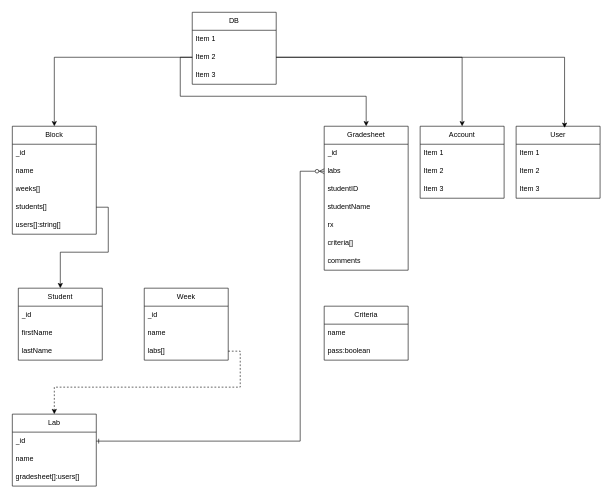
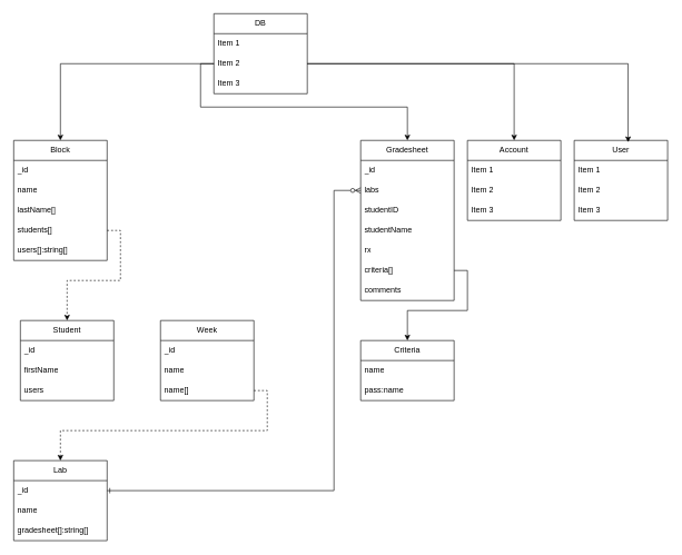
  <mxCell id="0" />
  <mxCell id="1" parent="0" />
  <mxCell id="2" value="DB" style="swimlane;fontStyle=0;childLayout=stackLayout;horizontal=1;startSize=30;horizontalStack=0;resizeParent=1;resizeParentMax=0;resizeLast=0;collapsible=1;marginBottom=0;whiteSpace=wrap;html=1;" vertex="1" parent="1"><mxGeometry x="320" y="20" width="140" height="120" as="geometry" /></mxCell>
  <mxCell id="3" value="Item 1" style="text;strokeColor=none;fillColor=none;align=left;verticalAlign=middle;spacingLeft=4;spacingRight=4;overflow=hidden;points=[[0,0.5],[1,0.5]];portConstraint=eastwest;rotatable=0;whiteSpace=wrap;html=1;" vertex="1" parent="2"><mxGeometry y="30" width="140" height="30" as="geometry" /></mxCell>
  <mxCell id="4" value="Item 2" style="text;strokeColor=none;fillColor=none;align=left;verticalAlign=middle;spacingLeft=4;spacingRight=4;overflow=hidden;points=[[0,0.5],[1,0.5]];portConstraint=eastwest;rotatable=0;whiteSpace=wrap;html=1;" vertex="1" parent="2"><mxGeometry y="60" width="140" height="30" as="geometry" /></mxCell>
  <mxCell id="5" value="Item 3" style="text;strokeColor=none;fillColor=none;align=left;verticalAlign=middle;spacingLeft=4;spacingRight=4;overflow=hidden;points=[[0,0.5],[1,0.5]];portConstraint=eastwest;rotatable=0;whiteSpace=wrap;html=1;" vertex="1" parent="2"><mxGeometry y="90" width="140" height="30" as="geometry" /></mxCell>
  <mxCell id="6" value="Block" style="swimlane;fontStyle=0;childLayout=stackLayout;horizontal=1;startSize=30;horizontalStack=0;resizeParent=1;resizeParentMax=0;resizeLast=0;collapsible=1;marginBottom=0;whiteSpace=wrap;html=1;" vertex="1" parent="1"><mxGeometry x="20" y="210" width="140" height="180" as="geometry" /></mxCell>
  <mxCell id="7" value="_id" style="text;strokeColor=none;fillColor=none;align=left;verticalAlign=middle;spacingLeft=4;spacingRight=4;overflow=hidden;points=[[0,0.5],[1,0.5]];portConstraint=eastwest;rotatable=0;whiteSpace=wrap;html=1;" vertex="1" parent="6"><mxGeometry y="30" width="140" height="30" as="geometry" /></mxCell>
  <mxCell id="8" value="name" style="text;strokeColor=none;fillColor=none;align=left;verticalAlign=middle;spacingLeft=4;spacingRight=4;overflow=hidden;points=[[0,0.5],[1,0.5]];portConstraint=eastwest;rotatable=0;whiteSpace=wrap;html=1;" vertex="1" parent="6"><mxGeometry y="60" width="140" height="30" as="geometry" /></mxCell>
- <mxCell id="9" value="weeks[]" style="text;strokeColor=none;fillColor=none;align=left;verticalAlign=middle;spacingLeft=4;spacingRight=4;overflow=hidden;points=[[0,0.5],[1,0.5]];portConstraint=eastwest;rotatable=0;whiteSpace=wrap;html=1;" vertex="1" parent="6"><mxGeometry y="90" width="140" height="30" as="geometry" /></mxCell>
+ <mxCell id="9" value="lastName[]" style="text;strokeColor=none;fillColor=none;align=left;verticalAlign=middle;spacingLeft=4;spacingRight=4;overflow=hidden;points=[[0,0.5],[1,0.5]];portConstraint=eastwest;rotatable=0;whiteSpace=wrap;html=1;" vertex="1" parent="6"><mxGeometry y="90" width="140" height="30" as="geometry" /></mxCell>
  <mxCell id="10" value="students[]" style="text;strokeColor=none;fillColor=none;align=left;verticalAlign=middle;spacingLeft=4;spacingRight=4;overflow=hidden;points=[[0,0.5],[1,0.5]];portConstraint=eastwest;rotatable=0;whiteSpace=wrap;html=1;" vertex="1" parent="6"><mxGeometry y="120" width="140" height="30" as="geometry" /></mxCell>
  <mxCell id="11" value="users[]:string[]" style="text;strokeColor=none;fillColor=none;align=left;verticalAlign=middle;spacingLeft=4;spacingRight=4;overflow=hidden;points=[[0,0.5],[1,0.5]];portConstraint=eastwest;rotatable=0;whiteSpace=wrap;html=1;" vertex="1" parent="6"><mxGeometry y="150" width="140" height="30" as="geometry" /></mxCell>
  <mxCell id="12" value="Account" style="swimlane;fontStyle=0;childLayout=stackLayout;horizontal=1;startSize=30;horizontalStack=0;resizeParent=1;resizeParentMax=0;resizeLast=0;collapsible=1;marginBottom=0;whiteSpace=wrap;html=1;" vertex="1" parent="1"><mxGeometry x="700" y="210" width="140" height="120" as="geometry" /></mxCell>
  <mxCell id="13" value="Item 1" style="text;strokeColor=none;fillColor=none;align=left;verticalAlign=middle;spacingLeft=4;spacingRight=4;overflow=hidden;points=[[0,0.5],[1,0.5]];portConstraint=eastwest;rotatable=0;whiteSpace=wrap;html=1;" vertex="1" parent="12"><mxGeometry y="30" width="140" height="30" as="geometry" /></mxCell>
  <mxCell id="14" value="Item 2" style="text;strokeColor=none;fillColor=none;align=left;verticalAlign=middle;spacingLeft=4;spacingRight=4;overflow=hidden;points=[[0,0.5],[1,0.5]];portConstraint=eastwest;rotatable=0;whiteSpace=wrap;html=1;" vertex="1" parent="12"><mxGeometry y="60" width="140" height="30" as="geometry" /></mxCell>
  <mxCell id="15" value="Item 3" style="text;strokeColor=none;fillColor=none;align=left;verticalAlign=middle;spacingLeft=4;spacingRight=4;overflow=hidden;points=[[0,0.5],[1,0.5]];portConstraint=eastwest;rotatable=0;whiteSpace=wrap;html=1;" vertex="1" parent="12"><mxGeometry y="90" width="140" height="30" as="geometry" /></mxCell>
  <mxCell id="16" value="User" style="swimlane;fontStyle=0;childLayout=stackLayout;horizontal=1;startSize=30;horizontalStack=0;resizeParent=1;resizeParentMax=0;resizeLast=0;collapsible=1;marginBottom=0;whiteSpace=wrap;html=1;" vertex="1" parent="1"><mxGeometry x="860" y="210" width="140" height="120" as="geometry" /></mxCell>
  <mxCell id="17" value="Item 1" style="text;strokeColor=none;fillColor=none;align=left;verticalAlign=middle;spacingLeft=4;spacingRight=4;overflow=hidden;points=[[0,0.5],[1,0.5]];portConstraint=eastwest;rotatable=0;whiteSpace=wrap;html=1;" vertex="1" parent="16"><mxGeometry y="30" width="140" height="30" as="geometry" /></mxCell>
  <mxCell id="18" value="Item 2" style="text;strokeColor=none;fillColor=none;align=left;verticalAlign=middle;spacingLeft=4;spacingRight=4;overflow=hidden;points=[[0,0.5],[1,0.5]];portConstraint=eastwest;rotatable=0;whiteSpace=wrap;html=1;" vertex="1" parent="16"><mxGeometry y="60" width="140" height="30" as="geometry" /></mxCell>
  <mxCell id="19" value="Item 3" style="text;strokeColor=none;fillColor=none;align=left;verticalAlign=middle;spacingLeft=4;spacingRight=4;overflow=hidden;points=[[0,0.5],[1,0.5]];portConstraint=eastwest;rotatable=0;whiteSpace=wrap;html=1;" vertex="1" parent="16"><mxGeometry y="90" width="140" height="30" as="geometry" /></mxCell>
  <mxCell id="20" value="Gradesheet" style="swimlane;fontStyle=0;childLayout=stackLayout;horizontal=1;startSize=30;horizontalStack=0;resizeParent=1;resizeParentMax=0;resizeLast=0;collapsible=1;marginBottom=0;whiteSpace=wrap;html=1;" vertex="1" parent="1"><mxGeometry x="540" y="210" width="140" height="240" as="geometry" /></mxCell>
  <mxCell id="21" value="_id" style="text;strokeColor=none;fillColor=none;align=left;verticalAlign=middle;spacingLeft=4;spacingRight=4;overflow=hidden;points=[[0,0.5],[1,0.5]];portConstraint=eastwest;rotatable=0;whiteSpace=wrap;html=1;" vertex="1" parent="20"><mxGeometry y="30" width="140" height="30" as="geometry" /></mxCell>
  <mxCell id="22" value="labs" style="text;strokeColor=none;fillColor=none;align=left;verticalAlign=middle;spacingLeft=4;spacingRight=4;overflow=hidden;points=[[0,0.5],[1,0.5]];portConstraint=eastwest;rotatable=0;whiteSpace=wrap;html=1;" vertex="1" parent="20"><mxGeometry y="60" width="140" height="30" as="geometry" /></mxCell>
  <mxCell id="23" value="studentID" style="text;strokeColor=none;fillColor=none;align=left;verticalAlign=middle;spacingLeft=4;spacingRight=4;overflow=hidden;points=[[0,0.5],[1,0.5]];portConstraint=eastwest;rotatable=0;whiteSpace=wrap;html=1;" vertex="1" parent="20"><mxGeometry y="90" width="140" height="30" as="geometry" /></mxCell>
  <mxCell id="24" value="studentName" style="text;strokeColor=none;fillColor=none;align=left;verticalAlign=middle;spacingLeft=4;spacingRight=4;overflow=hidden;points=[[0,0.5],[1,0.5]];portConstraint=eastwest;rotatable=0;whiteSpace=wrap;html=1;" vertex="1" parent="20"><mxGeometry y="120" width="140" height="30" as="geometry" /></mxCell>
  <mxCell id="25" value="rx" style="text;strokeColor=none;fillColor=none;align=left;verticalAlign=middle;spacingLeft=4;spacingRight=4;overflow=hidden;points=[[0,0.5],[1,0.5]];portConstraint=eastwest;rotatable=0;whiteSpace=wrap;html=1;" vertex="1" parent="20"><mxGeometry y="150" width="140" height="30" as="geometry" /></mxCell>
  <mxCell id="26" value="criteria[]" style="text;strokeColor=none;fillColor=none;align=left;verticalAlign=middle;spacingLeft=4;spacingRight=4;overflow=hidden;points=[[0,0.5],[1,0.5]];portConstraint=eastwest;rotatable=0;whiteSpace=wrap;html=1;" vertex="1" parent="20"><mxGeometry y="180" width="140" height="30" as="geometry" /></mxCell>
  <mxCell id="27" value="comments" style="text;strokeColor=none;fillColor=none;align=left;verticalAlign=middle;spacingLeft=4;spacingRight=4;overflow=hidden;points=[[0,0.5],[1,0.5]];portConstraint=eastwest;rotatable=0;whiteSpace=wrap;html=1;" vertex="1" parent="20"><mxGeometry y="210" width="140" height="30" as="geometry" /></mxCell>
  <mxCell id="28" value="Week" style="swimlane;fontStyle=0;childLayout=stackLayout;horizontal=1;startSize=30;horizontalStack=0;resizeParent=1;resizeParentMax=0;resizeLast=0;collapsible=1;marginBottom=0;whiteSpace=wrap;html=1;" vertex="1" parent="1"><mxGeometry x="240" y="480" width="140" height="120" as="geometry" /></mxCell>
  <mxCell id="29" value="_id" style="text;strokeColor=none;fillColor=none;align=left;verticalAlign=middle;spacingLeft=4;spacingRight=4;overflow=hidden;points=[[0,0.5],[1,0.5]];portConstraint=eastwest;rotatable=0;whiteSpace=wrap;html=1;" vertex="1" parent="28"><mxGeometry y="30" width="140" height="30" as="geometry" /></mxCell>
  <mxCell id="30" value="name" style="text;strokeColor=none;fillColor=none;align=left;verticalAlign=middle;spacingLeft=4;spacingRight=4;overflow=hidden;points=[[0,0.5],[1,0.5]];portConstraint=eastwest;rotatable=0;whiteSpace=wrap;html=1;" vertex="1" parent="28"><mxGeometry y="60" width="140" height="30" as="geometry" /></mxCell>
- <mxCell id="31" value="labs[]" style="text;strokeColor=none;fillColor=none;align=left;verticalAlign=middle;spacingLeft=4;spacingRight=4;overflow=hidden;points=[[0,0.5],[1,0.5]];portConstraint=eastwest;rotatable=0;whiteSpace=wrap;html=1;" vertex="1" parent="28"><mxGeometry y="90" width="140" height="30" as="geometry" /></mxCell>
+ <mxCell id="31" value="name[]" style="text;strokeColor=none;fillColor=none;align=left;verticalAlign=middle;spacingLeft=4;spacingRight=4;overflow=hidden;points=[[0,0.5],[1,0.5]];portConstraint=eastwest;rotatable=0;whiteSpace=wrap;html=1;" vertex="1" parent="28"><mxGeometry y="90" width="140" height="30" as="geometry" /></mxCell>
  <mxCell id="32" value="Lab" style="swimlane;fontStyle=0;childLayout=stackLayout;horizontal=1;startSize=30;horizontalStack=0;resizeParent=1;resizeParentMax=0;resizeLast=0;collapsible=1;marginBottom=0;whiteSpace=wrap;html=1;" vertex="1" parent="1"><mxGeometry x="20" y="690" width="140" height="120" as="geometry" /></mxCell>
  <mxCell id="33" value="_id" style="text;strokeColor=none;fillColor=none;align=left;verticalAlign=middle;spacingLeft=4;spacingRight=4;overflow=hidden;points=[[0,0.5],[1,0.5]];portConstraint=eastwest;rotatable=0;whiteSpace=wrap;html=1;" vertex="1" parent="32"><mxGeometry y="30" width="140" height="30" as="geometry" /></mxCell>
  <mxCell id="34" value="name" style="text;strokeColor=none;fillColor=none;align=left;verticalAlign=middle;spacingLeft=4;spacingRight=4;overflow=hidden;points=[[0,0.5],[1,0.5]];portConstraint=eastwest;rotatable=0;whiteSpace=wrap;html=1;" vertex="1" parent="32"><mxGeometry y="60" width="140" height="30" as="geometry" /></mxCell>
- <mxCell id="35" value="gradesheet[]:users[]" style="text;strokeColor=none;fillColor=none;align=left;verticalAlign=middle;spacingLeft=4;spacingRight=4;overflow=hidden;points=[[0,0.5],[1,0.5]];portConstraint=eastwest;rotatable=0;whiteSpace=wrap;html=1;" vertex="1" parent="32"><mxGeometry y="90" width="140" height="30" as="geometry" /></mxCell>
+ <mxCell id="35" value="gradesheet[]:string[]" style="text;strokeColor=none;fillColor=none;align=left;verticalAlign=middle;spacingLeft=4;spacingRight=4;overflow=hidden;points=[[0,0.5],[1,0.5]];portConstraint=eastwest;rotatable=0;whiteSpace=wrap;html=1;" vertex="1" parent="32"><mxGeometry y="90" width="140" height="30" as="geometry" /></mxCell>
  <mxCell id="36" style="edgeStyle=orthogonalEdgeStyle;rounded=0;orthogonalLoop=1;jettySize=auto;html=1;exitX=1;exitY=0.5;exitDx=0;exitDy=0;dashed=1;" edge="1" parent="1" source="31" target="32"><mxGeometry relative="1" as="geometry" /></mxCell>
  <mxCell id="37" style="edgeStyle=orthogonalEdgeStyle;rounded=0;orthogonalLoop=1;jettySize=auto;html=1;exitX=0;exitY=0.5;exitDx=0;exitDy=0;startArrow=ERzeroToMany;startFill=0;endArrow=ERone;endFill=0;" edge="1" parent="1" source="22" target="33"><mxGeometry relative="1" as="geometry"><mxPoint x="660" y="280" as="sourcePoint" /><mxPoint x="280" y="730" as="targetPoint" /><Array as="points"><mxPoint x="500" y="285" /><mxPoint x="500" y="735" /></Array></mxGeometry></mxCell>
  <mxCell id="38" style="edgeStyle=orthogonalEdgeStyle;rounded=0;orthogonalLoop=1;jettySize=auto;html=1;exitX=0;exitY=0.5;exitDx=0;exitDy=0;entryX=0.5;entryY=0;entryDx=0;entryDy=0;" edge="1" parent="1" source="4" target="6"><mxGeometry relative="1" as="geometry" /></mxCell>
  <mxCell id="39" style="edgeStyle=orthogonalEdgeStyle;rounded=0;orthogonalLoop=1;jettySize=auto;html=1;exitX=1;exitY=0.5;exitDx=0;exitDy=0;entryX=0.577;entryY=0.022;entryDx=0;entryDy=0;entryPerimeter=0;" edge="1" parent="1" source="4" target="16"><mxGeometry relative="1" as="geometry" /></mxCell>
  <mxCell id="40" style="edgeStyle=orthogonalEdgeStyle;rounded=0;orthogonalLoop=1;jettySize=auto;html=1;exitX=1;exitY=0.5;exitDx=0;exitDy=0;entryX=0.5;entryY=0;entryDx=0;entryDy=0;" edge="1" parent="1" source="4" target="12"><mxGeometry relative="1" as="geometry"><mxPoint x="470" y="105" as="sourcePoint" /><mxPoint x="751" y="223" as="targetPoint" /></mxGeometry></mxCell>
  <mxCell id="41" style="edgeStyle=orthogonalEdgeStyle;rounded=0;orthogonalLoop=1;jettySize=auto;html=1;exitX=0;exitY=0.5;exitDx=0;exitDy=0;entryX=0.5;entryY=0;entryDx=0;entryDy=0;" edge="1" parent="1" source="4" target="20"><mxGeometry relative="1" as="geometry"><mxPoint x="330" y="105" as="sourcePoint" /><mxPoint x="100" y="220" as="targetPoint" /></mxGeometry></mxCell>
  <mxCell id="42" value="Criteria" style="swimlane;fontStyle=0;childLayout=stackLayout;horizontal=1;startSize=30;horizontalStack=0;resizeParent=1;resizeParentMax=0;resizeLast=0;collapsible=1;marginBottom=0;whiteSpace=wrap;html=1;" vertex="1" parent="1"><mxGeometry x="540" y="510" width="140" height="90" as="geometry" /></mxCell>
  <mxCell id="43" value="name" style="text;strokeColor=none;fillColor=none;align=left;verticalAlign=middle;spacingLeft=4;spacingRight=4;overflow=hidden;points=[[0,0.5],[1,0.5]];portConstraint=eastwest;rotatable=0;whiteSpace=wrap;html=1;" vertex="1" parent="42"><mxGeometry y="30" width="140" height="30" as="geometry" /></mxCell>
- <mxCell id="44" value="pass:boolean" style="text;strokeColor=none;fillColor=none;align=left;verticalAlign=middle;spacingLeft=4;spacingRight=4;overflow=hidden;points=[[0,0.5],[1,0.5]];portConstraint=eastwest;rotatable=0;whiteSpace=wrap;html=1;" vertex="1" parent="42"><mxGeometry y="60" width="140" height="30" as="geometry" /></mxCell>
+ <mxCell id="44" value="pass:name" style="text;strokeColor=none;fillColor=none;align=left;verticalAlign=middle;spacingLeft=4;spacingRight=4;overflow=hidden;points=[[0,0.5],[1,0.5]];portConstraint=eastwest;rotatable=0;whiteSpace=wrap;html=1;" vertex="1" parent="42"><mxGeometry y="60" width="140" height="30" as="geometry" /></mxCell>
+ <mxCell id="45" style="edgeStyle=orthogonalEdgeStyle;rounded=0;orthogonalLoop=1;jettySize=auto;html=1;exitX=1;exitY=0.5;exitDx=0;exitDy=0;entryX=0.5;entryY=0;entryDx=0;entryDy=0;" edge="1" parent="1" source="26" target="42"><mxGeometry relative="1" as="geometry" /></mxCell>
  <mxCell id="46" value="Student" style="swimlane;fontStyle=0;childLayout=stackLayout;horizontal=1;startSize=30;horizontalStack=0;resizeParent=1;resizeParentMax=0;resizeLast=0;collapsible=1;marginBottom=0;whiteSpace=wrap;html=1;" vertex="1" parent="1"><mxGeometry x="30" y="480" width="140" height="120" as="geometry" /></mxCell>
  <mxCell id="47" value="_id" style="text;strokeColor=none;fillColor=none;align=left;verticalAlign=middle;spacingLeft=4;spacingRight=4;overflow=hidden;points=[[0,0.5],[1,0.5]];portConstraint=eastwest;rotatable=0;whiteSpace=wrap;html=1;" vertex="1" parent="46"><mxGeometry y="30" width="140" height="30" as="geometry" /></mxCell>
  <mxCell id="48" value="firstName" style="text;strokeColor=none;fillColor=none;align=left;verticalAlign=middle;spacingLeft=4;spacingRight=4;overflow=hidden;points=[[0,0.5],[1,0.5]];portConstraint=eastwest;rotatable=0;whiteSpace=wrap;html=1;" vertex="1" parent="46"><mxGeometry y="60" width="140" height="30" as="geometry" /></mxCell>
- <mxCell id="49" value="lastName" style="text;strokeColor=none;fillColor=none;align=left;verticalAlign=middle;spacingLeft=4;spacingRight=4;overflow=hidden;points=[[0,0.5],[1,0.5]];portConstraint=eastwest;rotatable=0;whiteSpace=wrap;html=1;" vertex="1" parent="46"><mxGeometry y="90" width="140" height="30" as="geometry" /></mxCell>
- <mxCell id="50" style="edgeStyle=orthogonalEdgeStyle;rounded=0;orthogonalLoop=1;jettySize=auto;html=1;exitX=1;exitY=0.5;exitDx=0;exitDy=0;entryX=0.5;entryY=0;entryDx=0;entryDy=0;" edge="1" parent="1" source="10" target="46"><mxGeometry relative="1" as="geometry" /></mxCell>
+ <mxCell id="49" value="users" style="text;strokeColor=none;fillColor=none;align=left;verticalAlign=middle;spacingLeft=4;spacingRight=4;overflow=hidden;points=[[0,0.5],[1,0.5]];portConstraint=eastwest;rotatable=0;whiteSpace=wrap;html=1;" vertex="1" parent="46"><mxGeometry y="90" width="140" height="30" as="geometry" /></mxCell>
+ <mxCell id="50" style="edgeStyle=orthogonalEdgeStyle;rounded=0;orthogonalLoop=1;jettySize=auto;html=1;exitX=1;exitY=0.5;exitDx=0;exitDy=0;entryX=0.5;entryY=0;entryDx=0;entryDy=0;dashed=1;" edge="1" parent="1" source="10" target="46"><mxGeometry relative="1" as="geometry" /></mxCell>
